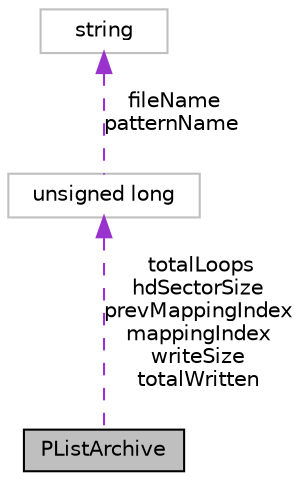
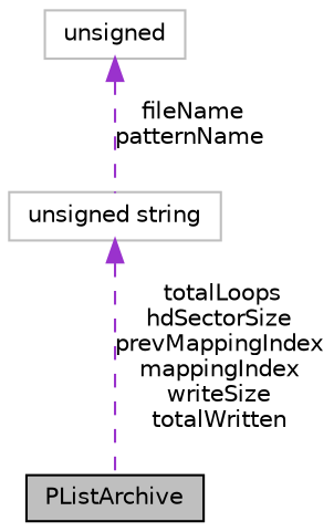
  digraph {
    node [color=grey75 fillcolor=white fontname=Helvetica fontsize=10 shape=record style=filled]
    edge [color=darkorchid3 dir=back fontname=Helvetica fontsize=10 labelfontname=Helvetica labelfontsize=10 style=dashed]
    n1 [color=black fillcolor=grey75 fontcolor=black height=0.2 label=PListArchive width=0.4]
-   n2 [height=0.2 label="unsigned long" width=0.4]
-   n3 [height=0.2 label=string width=0.4]
+   n2 [height=0.2 label="unsigned string" width=0.4]
+   n3 [height=0.2 label=unsigned width=0.4]
    n2 -> n1 [label=" totalLoops\nhdSectorSize\nprevMappingIndex\nmappingIndex\nwriteSize\ntotalWritten"]
    n3 -> n2 [label=" fileName\npatternName"]
  }
